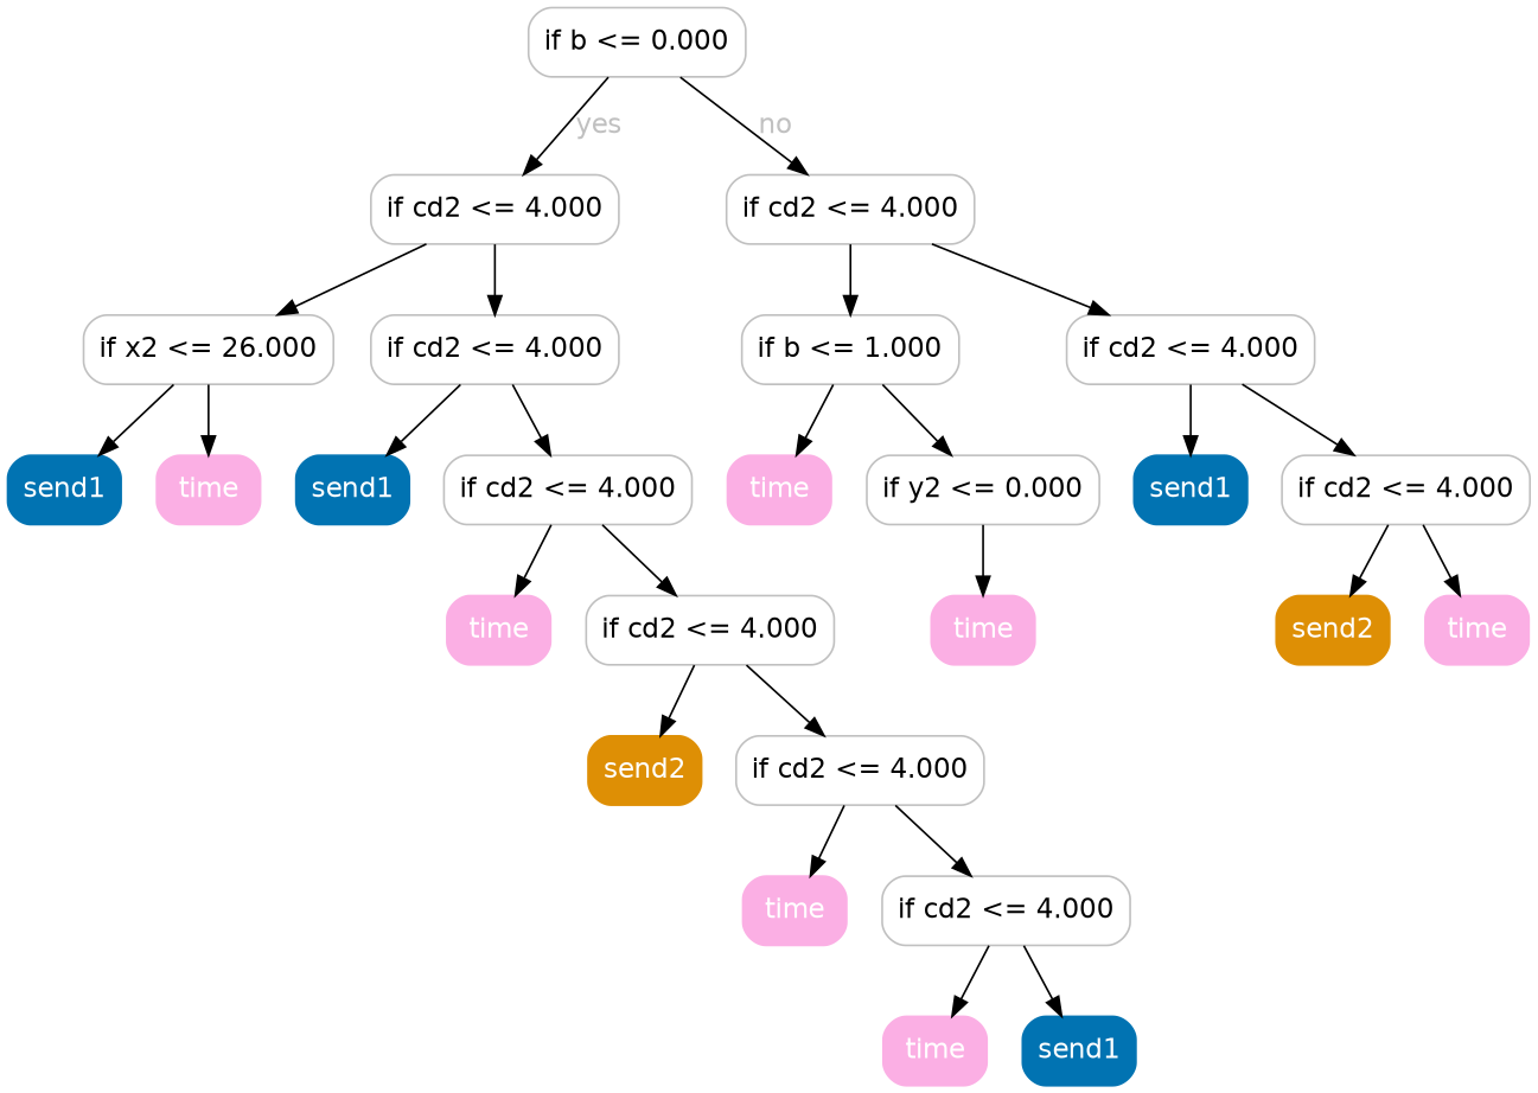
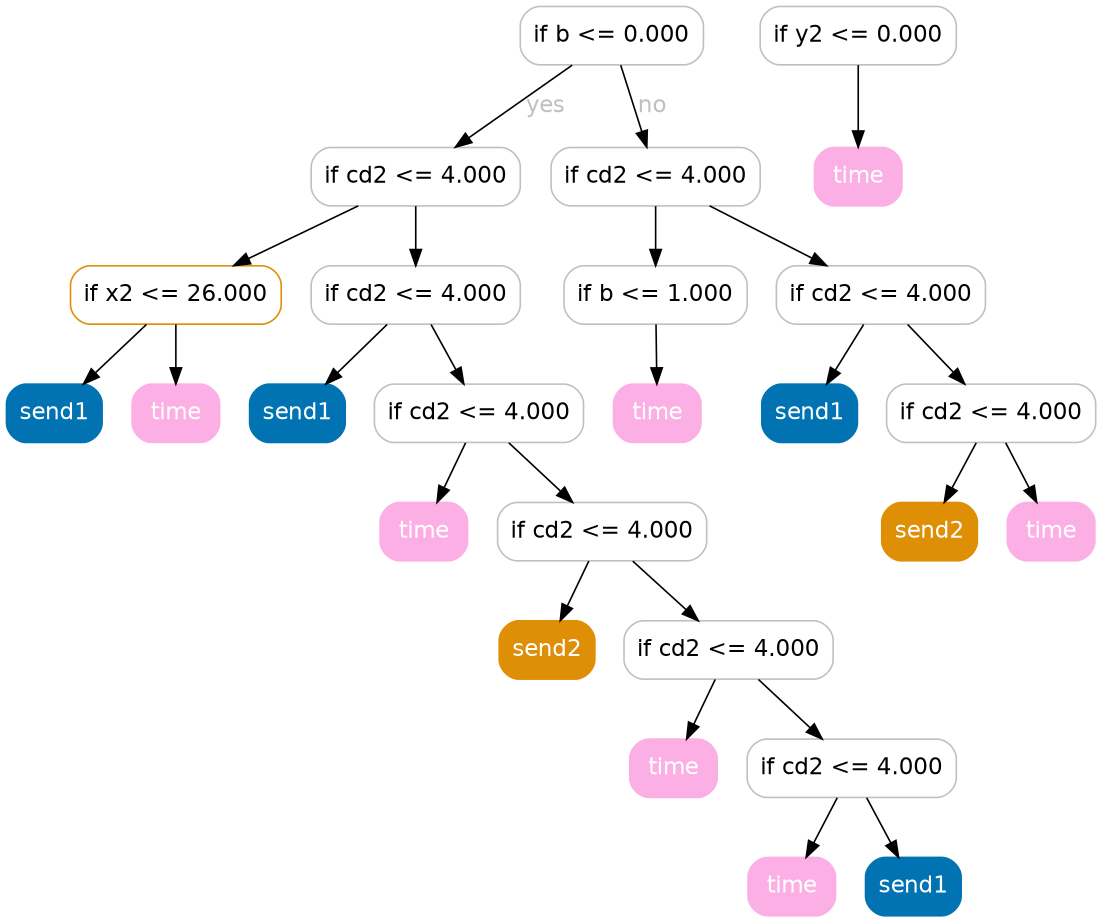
  digraph {
    node [color=gray fillcolor=white fontname=helvetica shape=box style="filled, rounded"]
    edge [fontcolor=gray fontname=helvetica]
    n1 [height=0.5 label="if b <= 0.000" width=1.5694]
    n2 [height=0.5 label="if cd2 <= 4.000" width=1.7917]
    n3 [height=0.5 label="if cd2 <= 4.000" width=1.7917]
-   n4 [height=0.5 label="if x2 <= 26.000" width=1.8056]
+   n4 [color="#de8f05" height=0.5 label="if x2 <= 26.000" width=1.8056]
    n5 [height=0.5 label="if cd2 <= 4.000" width=1.7917]
    n6 [height=0.5 label="if b <= 1.000" width=1.5694]
    n7 [height=0.5 label="if cd2 <= 4.000" width=1.7917]
    n8 [color="#0173b2" fillcolor="#0173b2" fontcolor=white height=0.5 label=send1 width=0.81944]
    n9 [color="#fbafe4" fillcolor="#fbafe4" fontcolor=white height=0.5 label=time width=0.75]
    n10 [color="#0173b2" fillcolor="#0173b2" fontcolor=white height=0.5 label=send1 width=0.81944]
    n11 [height=0.5 label="if cd2 <= 4.000" width=1.7917]
    n12 [color="#fbafe4" fillcolor="#fbafe4" fontcolor=white height=0.5 label=time width=0.75]
    n13 [height=0.5 label="if y2 <= 0.000" width=1.6806]
    n14 [color="#0173b2" fillcolor="#0173b2" fontcolor=white height=0.5 label=send1 width=0.81944]
    n15 [height=0.5 label="if cd2 <= 4.000" width=1.7917]
    n16 [color="#fbafe4" fillcolor="#fbafe4" fontcolor=white height=0.5 label=time width=0.75]
    n17 [height=0.5 label="if cd2 <= 4.000" width=1.7917]
    n18 [color="#de8f05" fillcolor="#de8f05" fontcolor=white height=0.5 label=send2 width=0.81944]
    n19 [height=0.5 label="if cd2 <= 4.000" width=1.7917]
    n20 [color="#fbafe4" fillcolor="#fbafe4" fontcolor=white height=0.5 label=time width=0.75]
    n21 [height=0.5 label="if cd2 <= 4.000" width=1.7917]
    n22 [color="#fbafe4" fillcolor="#fbafe4" fontcolor=white height=0.5 label=time width=0.75]
    n23 [color="#0173b2" fillcolor="#0173b2" fontcolor=white height=0.5 label=send1 width=0.81944]
    n24 [color="#fbafe4" fillcolor="#fbafe4" fontcolor=white height=0.5 label=time width=0.75]
    n25 [color="#de8f05" fillcolor="#de8f05" fontcolor=white height=0.5 label=send2 width=0.81944]
    n26 [color="#fbafe4" fillcolor="#fbafe4" fontcolor=white height=0.5 label=time width=0.75]
    n1 -> n2 [label=yes]
    n1 -> n3 [label=no]
    n2 -> n4
    n2 -> n5
    n3 -> n6
    n3 -> n7
    n4 -> n8
    n4 -> n9
    n5 -> n10
    n5 -> n11
    n6 -> n12
-   n6 -> n13
    n7 -> n14
    n7 -> n15
    n11 -> n16
    n11 -> n17
    n13 -> n24
    n15 -> n25
    n15 -> n26
    n17 -> n18
    n17 -> n19
    n19 -> n20
    n19 -> n21
    n21 -> n22
    n21 -> n23
  }
